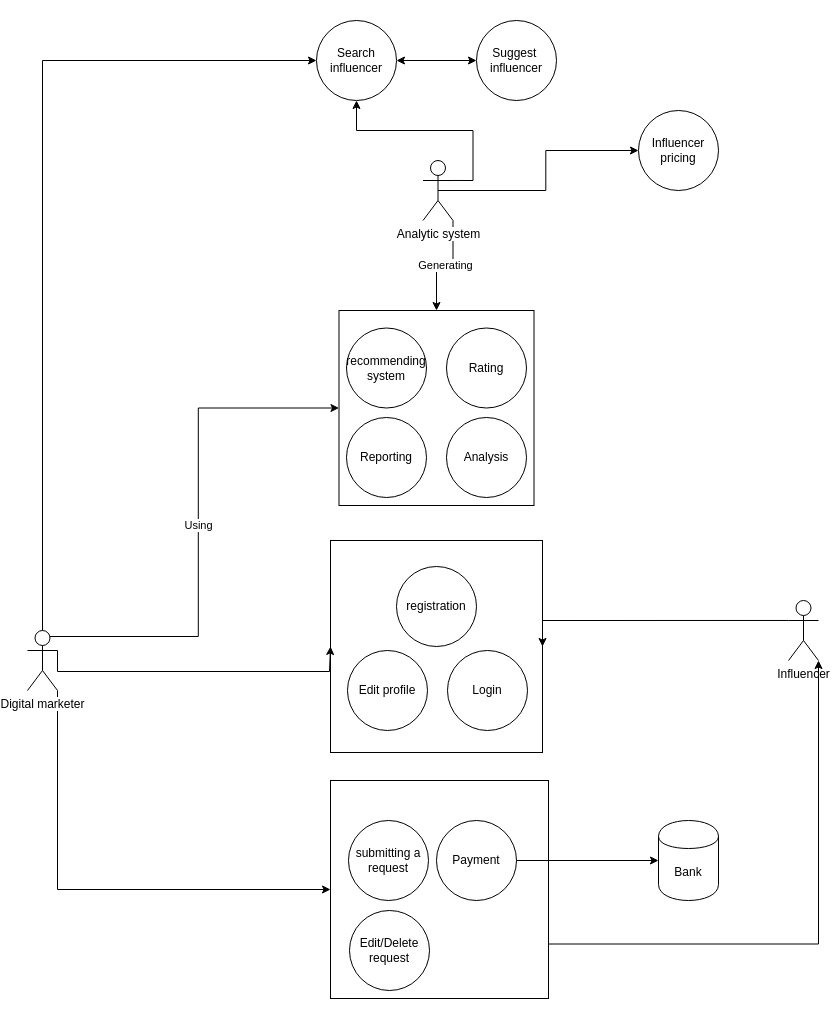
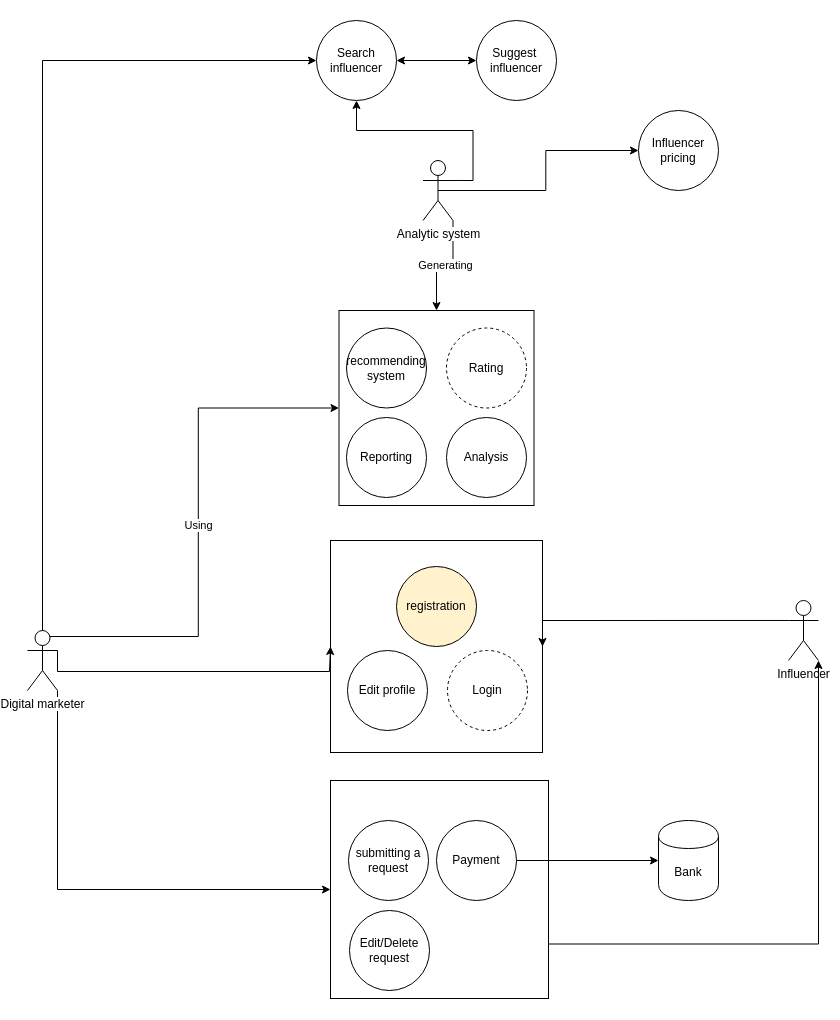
  <mxCell id="0" />
  <mxCell id="1" parent="0" />
  <mxCell id="2" value="" style="edgeStyle=orthogonalEdgeStyle;rounded=0;orthogonalLoop=1;jettySize=auto;html=1;startArrow=classic;startFill=1;" parent="1" source="3" target="4" edge="1"><mxGeometry relative="1" as="geometry" /></mxCell>
  <mxCell id="3" value="Search influencer" style="ellipse;whiteSpace=wrap;html=1;aspect=fixed;" parent="1" vertex="1"><mxGeometry x="309" y="20" width="80" height="80" as="geometry" /></mxCell>
  <mxCell id="4" value="&lt;div&gt;Suggest&amp;nbsp; influencer&lt;/div&gt;" style="ellipse;whiteSpace=wrap;html=1;aspect=fixed;" parent="1" vertex="1"><mxGeometry x="469" y="20" width="80" height="80" as="geometry" /></mxCell>
  <mxCell id="5" style="edgeStyle=orthogonalEdgeStyle;rounded=0;orthogonalLoop=1;jettySize=auto;html=1;exitX=0;exitY=0.333;exitDx=0;exitDy=0;exitPerimeter=0;entryX=1;entryY=0.5;entryDx=0;entryDy=0;" parent="1" source="6" target="17" edge="1"><mxGeometry relative="1" as="geometry"><Array as="points"><mxPoint x="535" y="620" /></Array></mxGeometry></mxCell>
  <mxCell id="6" value="Influencer" style="shape=umlActor;verticalLabelPosition=bottom;labelBackgroundColor=#ffffff;verticalAlign=top;html=1;outlineConnect=0;fillColor=none;" parent="1" vertex="1"><mxGeometry x="781" y="600" width="30" height="60" as="geometry" /></mxCell>
  <mxCell id="7" style="edgeStyle=orthogonalEdgeStyle;rounded=0;orthogonalLoop=1;jettySize=auto;html=1;exitX=1;exitY=0.333;exitDx=0;exitDy=0;exitPerimeter=0;entryX=0;entryY=0.5;entryDx=0;entryDy=0;" parent="1" source="11" target="17" edge="1"><mxGeometry relative="1" as="geometry"><Array as="points"><mxPoint x="50" y="671" /><mxPoint x="322" y="671" /></Array></mxGeometry></mxCell>
  <mxCell id="8" style="edgeStyle=orthogonalEdgeStyle;rounded=0;orthogonalLoop=1;jettySize=auto;html=1;exitX=1;exitY=1;exitDx=0;exitDy=0;exitPerimeter=0;entryX=0;entryY=0.5;entryDx=0;entryDy=0;startArrow=none;startFill=0;" parent="1" source="11" target="28" edge="1"><mxGeometry relative="1" as="geometry" /></mxCell>
  <mxCell id="9" style="edgeStyle=orthogonalEdgeStyle;rounded=0;orthogonalLoop=1;jettySize=auto;html=1;exitX=0.5;exitY=0;exitDx=0;exitDy=0;exitPerimeter=0;entryX=0;entryY=0.5;entryDx=0;entryDy=0;startArrow=none;startFill=0;" parent="1" source="11" target="3" edge="1"><mxGeometry relative="1" as="geometry" /></mxCell>
  <mxCell id="10" value="Using" style="edgeStyle=orthogonalEdgeStyle;rounded=0;orthogonalLoop=1;jettySize=auto;html=1;exitX=0.75;exitY=0.1;exitDx=0;exitDy=0;exitPerimeter=0;entryX=0;entryY=0.5;entryDx=0;entryDy=0;startArrow=none;startFill=0;" parent="1" source="11" target="22" edge="1"><mxGeometry relative="1" as="geometry" /></mxCell>
  <mxCell id="11" value="Digital marketer" style="shape=umlActor;verticalLabelPosition=bottom;labelBackgroundColor=#ffffff;verticalAlign=top;html=1;outlineConnect=0;fillColor=none;" parent="1" vertex="1"><mxGeometry x="20" y="630" width="30" height="60" as="geometry" /></mxCell>
  <mxCell id="12" value="Generating" style="edgeStyle=orthogonalEdgeStyle;rounded=0;orthogonalLoop=1;jettySize=auto;html=1;exitX=1;exitY=1;exitDx=0;exitDy=0;exitPerimeter=0;" parent="1" source="15" target="22" edge="1"><mxGeometry relative="1" as="geometry" /></mxCell>
  <mxCell id="13" style="edgeStyle=orthogonalEdgeStyle;rounded=0;orthogonalLoop=1;jettySize=auto;html=1;exitX=1;exitY=0.333;exitDx=0;exitDy=0;exitPerimeter=0;startArrow=none;startFill=0;" parent="1" source="15" target="3" edge="1"><mxGeometry relative="1" as="geometry" /></mxCell>
  <mxCell id="14" style="edgeStyle=orthogonalEdgeStyle;rounded=0;orthogonalLoop=1;jettySize=auto;html=1;exitX=0.5;exitY=0.5;exitDx=0;exitDy=0;exitPerimeter=0;entryX=0;entryY=0.5;entryDx=0;entryDy=0;startArrow=none;startFill=0;" parent="1" source="15" target="35" edge="1"><mxGeometry relative="1" as="geometry" /></mxCell>
  <mxCell id="15" value="&lt;div&gt;Analytic system&lt;/div&gt;" style="shape=umlActor;verticalLabelPosition=bottom;labelBackgroundColor=#ffffff;verticalAlign=top;html=1;outlineConnect=0;fillColor=none;" parent="1" vertex="1"><mxGeometry x="415.5" y="160" width="30" height="60" as="geometry" /></mxCell>
  <mxCell id="16" value="" style="group" parent="1" vertex="1" connectable="0"><mxGeometry x="323" y="540" width="212" height="212" as="geometry" /></mxCell>
  <mxCell id="17" value="" style="whiteSpace=wrap;html=1;aspect=fixed;fillColor=none;" parent="16" vertex="1"><mxGeometry width="212" height="212" as="geometry" /></mxCell>
  <mxCell id="18" value="&lt;div&gt;Edit profile&lt;br&gt;&lt;/div&gt;" style="ellipse;whiteSpace=wrap;html=1;aspect=fixed;" parent="16" vertex="1"><mxGeometry x="17" y="110" width="80" height="80" as="geometry" /></mxCell>
- <mxCell id="19" value="&lt;div&gt;Login&lt;/div&gt;" style="ellipse;whiteSpace=wrap;html=1;aspect=fixed;" parent="16" vertex="1"><mxGeometry x="117" y="110" width="80" height="80" as="geometry" /></mxCell>
- <mxCell id="20" value="&lt;div&gt;registration &lt;br&gt;&lt;/div&gt;" style="ellipse;whiteSpace=wrap;html=1;aspect=fixed;" parent="16" vertex="1"><mxGeometry x="66" y="26" width="80" height="80" as="geometry" /></mxCell>
+ <mxCell id="19" value="&lt;div&gt;Login&lt;/div&gt;" style="ellipse;whiteSpace=wrap;html=1;aspect=fixed;dashed=1;" parent="16" vertex="1"><mxGeometry x="117" y="110" width="80" height="80" as="geometry" /></mxCell>
+ <mxCell id="20" value="&lt;div&gt;registration &lt;br&gt;&lt;/div&gt;" style="ellipse;whiteSpace=wrap;html=1;aspect=fixed;fillColor=#fff2cc;" parent="16" vertex="1"><mxGeometry x="66" y="26" width="80" height="80" as="geometry" /></mxCell>
  <mxCell id="21" value="" style="group;container=1;" parent="1" vertex="1" connectable="0"><mxGeometry x="331.5" y="310" width="195" height="195" as="geometry" /></mxCell>
  <mxCell id="22" value="" style="whiteSpace=wrap;html=1;aspect=fixed;fillColor=none;" parent="21" vertex="1"><mxGeometry width="195" height="195" as="geometry" /></mxCell>
  <mxCell id="23" value="Reporting" style="ellipse;whiteSpace=wrap;html=1;aspect=fixed;" parent="21" vertex="1"><mxGeometry x="7.5" y="107" width="80" height="80" as="geometry" /></mxCell>
- <mxCell id="24" value="Rating " style="ellipse;whiteSpace=wrap;html=1;aspect=fixed;" parent="21" vertex="1"><mxGeometry x="107.5" y="17.5" width="80" height="80" as="geometry" /></mxCell>
+ <mxCell id="24" value="Rating " style="ellipse;whiteSpace=wrap;html=1;aspect=fixed;dashed=1;" parent="21" vertex="1"><mxGeometry x="107.5" y="17.5" width="80" height="80" as="geometry" /></mxCell>
  <mxCell id="25" value="Analysis" style="ellipse;whiteSpace=wrap;html=1;aspect=fixed;" parent="21" vertex="1"><mxGeometry x="107.5" y="107" width="80" height="80" as="geometry" /></mxCell>
  <mxCell id="26" value="recommending system" style="ellipse;whiteSpace=wrap;html=1;aspect=fixed;" parent="21" vertex="1"><mxGeometry x="7.5" y="17.5" width="80" height="80" as="geometry" /></mxCell>
  <mxCell id="27" value="" style="group" parent="1" vertex="1" connectable="0"><mxGeometry x="323" y="780" width="388" height="218" as="geometry" /></mxCell>
  <mxCell id="28" value="" style="whiteSpace=wrap;html=1;aspect=fixed;fillColor=none;" parent="27" vertex="1"><mxGeometry width="218" height="218" as="geometry" /></mxCell>
  <mxCell id="29" value="Payment" style="ellipse;whiteSpace=wrap;html=1;aspect=fixed;" parent="27" vertex="1"><mxGeometry x="106" y="40" width="80" height="80" as="geometry" /></mxCell>
  <mxCell id="30" value="Edit/Delete request" style="ellipse;whiteSpace=wrap;html=1;aspect=fixed;" parent="27" vertex="1"><mxGeometry x="19" y="130" width="80" height="80" as="geometry" /></mxCell>
  <mxCell id="31" value="submitting a request" style="ellipse;whiteSpace=wrap;html=1;aspect=fixed;" parent="27" vertex="1"><mxGeometry x="18" y="40" width="80" height="80" as="geometry" /></mxCell>
  <mxCell id="32" value="Bank" style="shape=cylinder;whiteSpace=wrap;html=1;boundedLbl=1;backgroundOutline=1;fillColor=none;" parent="27" vertex="1"><mxGeometry x="328" y="40" width="60" height="80" as="geometry" /></mxCell>
  <mxCell id="33" style="edgeStyle=orthogonalEdgeStyle;rounded=0;orthogonalLoop=1;jettySize=auto;html=1;exitX=1;exitY=0.5;exitDx=0;exitDy=0;startArrow=none;startFill=0;" parent="27" source="29" target="32" edge="1"><mxGeometry relative="1" as="geometry" /></mxCell>
  <mxCell id="34" style="edgeStyle=orthogonalEdgeStyle;rounded=0;orthogonalLoop=1;jettySize=auto;html=1;exitX=1;exitY=0.75;exitDx=0;exitDy=0;entryX=1;entryY=1;entryDx=0;entryDy=0;entryPerimeter=0;startArrow=none;startFill=0;" parent="1" source="28" target="6" edge="1"><mxGeometry relative="1" as="geometry" /></mxCell>
  <mxCell id="35" value="Influencer pricing" style="ellipse;whiteSpace=wrap;html=1;aspect=fixed;fillColor=none;" parent="1" vertex="1"><mxGeometry x="631" y="110" width="80" height="80" as="geometry" /></mxCell>
